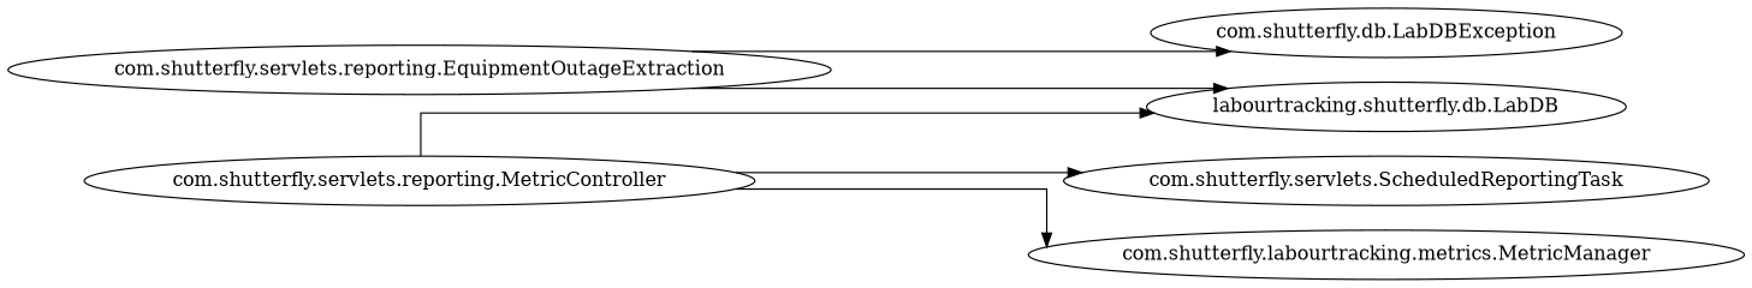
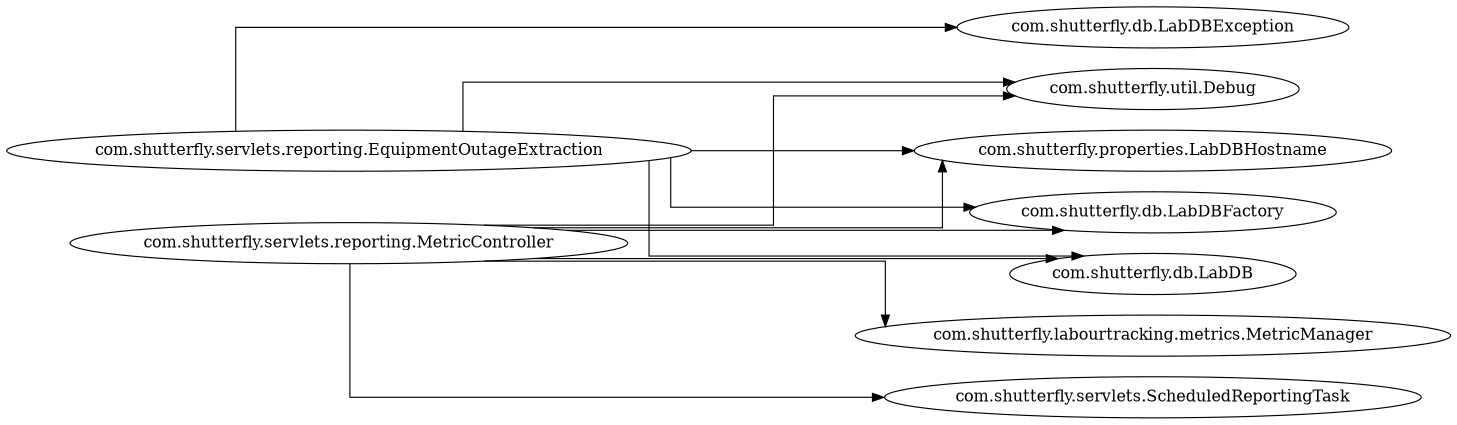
  digraph {
    concentrate=true
    rankdir=LR
    ranksep=2.0
    splines=ortho
    "com.shutterfly.servlets.reporting.EquipmentOutageExtraction"
    "com.shutterfly.db.LabDBException"
-   "com.shutterfly.db.LabDB" [label="labourtracking.shutterfly.db.LabDB"]
+   "com.shutterfly.db.LabDB"
+   "com.shutterfly.util.Debug"
+   "com.shutterfly.properties.LabDBHostname"
+   "com.shutterfly.db.LabDBFactory"
    "com.shutterfly.servlets.reporting.MetricController"
    "com.shutterfly.servlets.ScheduledReportingTask"
    "com.shutterfly.labourtracking.metrics.MetricManager"
    "com.shutterfly.servlets.reporting.EquipmentOutageExtraction" -> "com.shutterfly.db.LabDBException"
    "com.shutterfly.servlets.reporting.EquipmentOutageExtraction" -> "com.shutterfly.db.LabDB"
+   "com.shutterfly.servlets.reporting.EquipmentOutageExtraction" -> "com.shutterfly.util.Debug"
+   "com.shutterfly.servlets.reporting.EquipmentOutageExtraction" -> "com.shutterfly.properties.LabDBHostname"
+   "com.shutterfly.servlets.reporting.EquipmentOutageExtraction" -> "com.shutterfly.db.LabDBFactory"
    "com.shutterfly.servlets.reporting.MetricController" -> "com.shutterfly.db.LabDB"
+   "com.shutterfly.servlets.reporting.MetricController" -> "com.shutterfly.util.Debug"
+   "com.shutterfly.servlets.reporting.MetricController" -> "com.shutterfly.properties.LabDBHostname"
+   "com.shutterfly.servlets.reporting.MetricController" -> "com.shutterfly.db.LabDBFactory"
    "com.shutterfly.servlets.reporting.MetricController" -> "com.shutterfly.servlets.ScheduledReportingTask"
    "com.shutterfly.servlets.reporting.MetricController" -> "com.shutterfly.labourtracking.metrics.MetricManager"
  }
